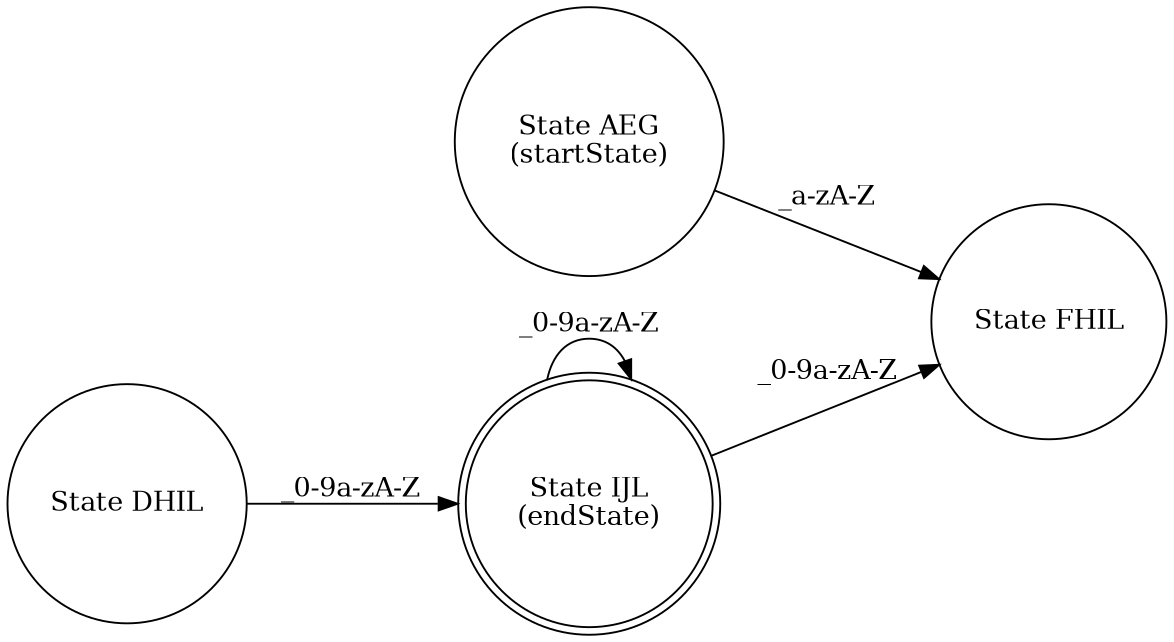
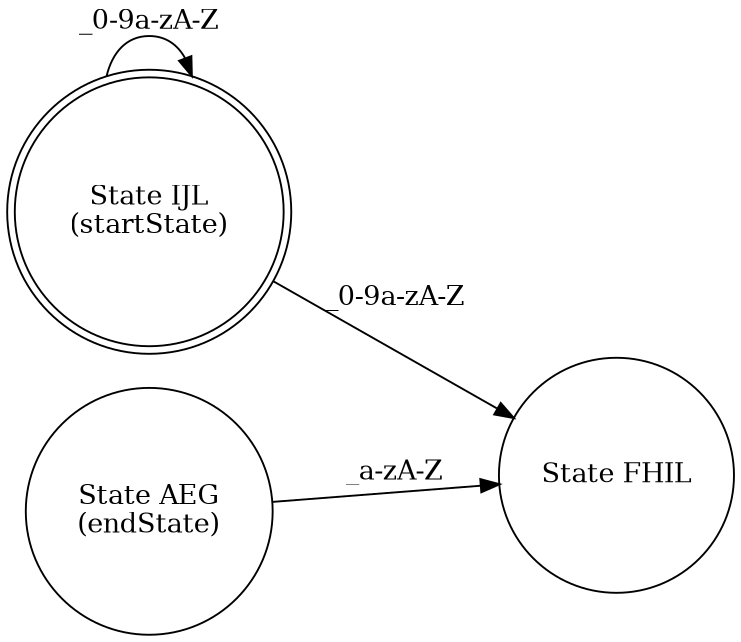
  digraph {
    rankdir=LR
    node [shape=circle]
-   n1 [label="State IJL\n(endState)" shape=doublecircle]
+   n1 [label="State IJL\n(startState)" shape=doublecircle]
    n2 [label="State FHIL"]
-   n3 [label="State AEG\n(startState)"]
-   n4 [label="State DHIL"]
+   n3 [label="State AEG\n(endState)"]
    n1 -> n1 [label="_0-9a-zA-Z"]
    n1 -> n2 [label="_0-9a-zA-Z"]
    n3 -> n2 [label="_a-zA-Z"]
-   n4 -> n1 [label="_0-9a-zA-Z"]
  }
